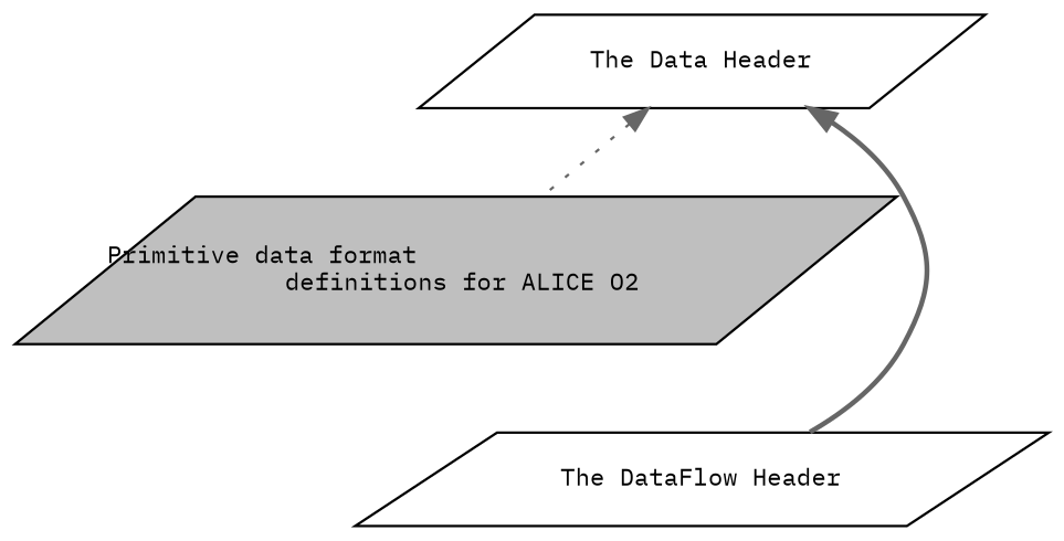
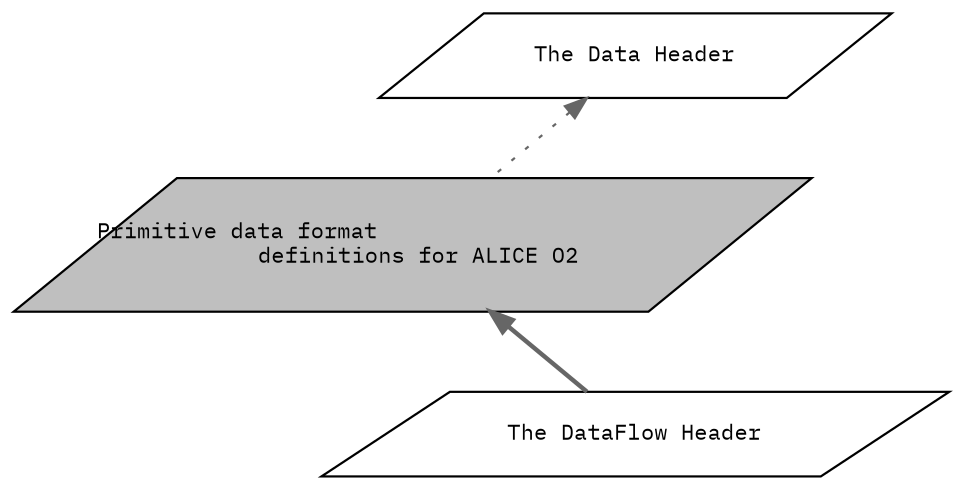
  digraph {
    fontname="IBM Plex Mono"
    rankdir=TB
    node [color=black fontname="IBM Plex Mono" fontsize=10 shape=parallelogram]
    edge [color=gray40 dir=back fontname="IBM Plex Mono" fontsize=10 labelfontname=Helvetica labelfontsize=10 shape=plaintext]
    n1 [height=0.2 label="The Data Header" width=0.4]
    n2 [fillcolor=grey75 fontcolor=black height=0.2 label="Primitive data format\l definitions for ALICE O2" style=filled width=0.4]
    n3 [height=0.2 label="The DataFlow Header" width=0.4]
    n1 -> n2 [style=dotted]
-   n1 -> n3 [style=bold]
+   n2 -> n3 [style=bold]
  }
